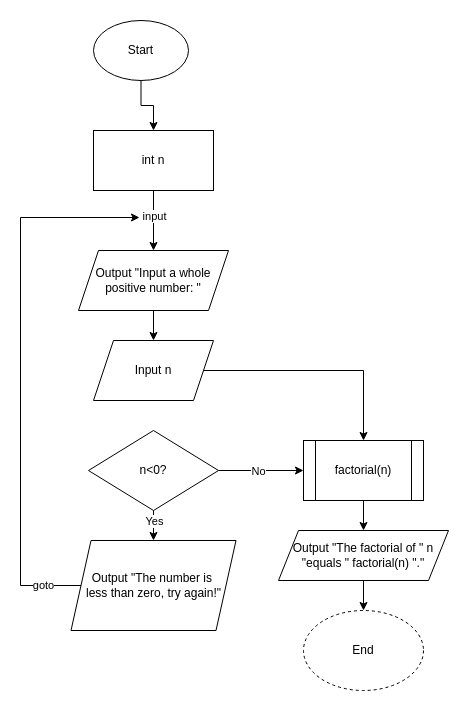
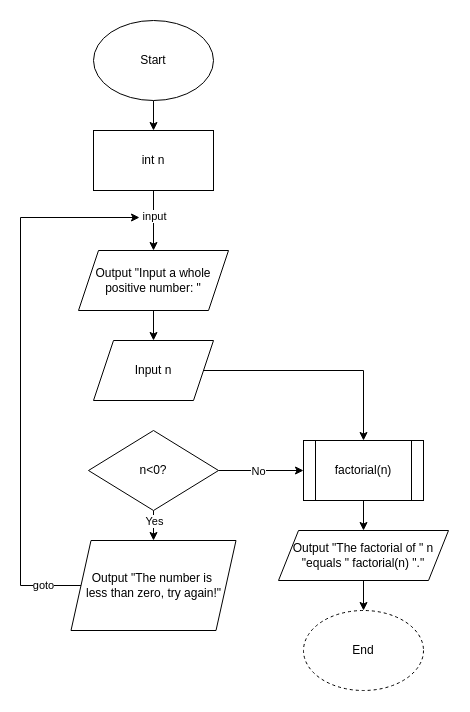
  <mxCell id="0" />
  <mxCell id="1" parent="0" />
  <mxCell id="2" value="" style="edgeStyle=orthogonalEdgeStyle;rounded=0;orthogonalLoop=1;jettySize=auto;html=1;" edge="1" parent="1" source="3" target="6"><mxGeometry relative="1" as="geometry" /></mxCell>
- <mxCell id="3" value="Start" style="ellipse;whiteSpace=wrap;html=1;" vertex="1" parent="1"><mxGeometry x="93" y="20" width="95" height="60" as="geometry" /></mxCell>
+ <mxCell id="3" value="Start" style="ellipse;whiteSpace=wrap;html=1;" vertex="1" parent="1"><mxGeometry x="93" y="20" width="120" height="80" as="geometry" /></mxCell>
  <mxCell id="4" value="" style="edgeStyle=orthogonalEdgeStyle;rounded=0;orthogonalLoop=1;jettySize=auto;html=1;" edge="1" parent="1" source="6" target="8"><mxGeometry relative="1" as="geometry" /></mxCell>
  <mxCell id="5" value="input" style="edgeLabel;html=1;align=center;verticalAlign=middle;resizable=0;points=[];" connectable="0" vertex="1" parent="4"><mxGeometry x="-0.157" relative="1" as="geometry"><mxPoint as="offset" /></mxGeometry></mxCell>
  <mxCell id="6" value="int n" style="rounded=0;whiteSpace=wrap;html=1;" vertex="1" parent="1"><mxGeometry x="93" y="130" width="120" height="60" as="geometry" /></mxCell>
  <mxCell id="7" value="" style="edgeStyle=orthogonalEdgeStyle;rounded=0;orthogonalLoop=1;jettySize=auto;html=1;" edge="1" parent="1" source="8" target="10"><mxGeometry relative="1" as="geometry" /></mxCell>
  <mxCell id="8" value="Output &quot;Input a whole positive number: &quot;" style="shape=parallelogram;perimeter=parallelogramPerimeter;whiteSpace=wrap;html=1;fixedSize=1;" vertex="1" parent="1"><mxGeometry x="78" y="250" width="150" height="60" as="geometry" /></mxCell>
  <mxCell id="9" value="" style="edgeStyle=orthogonalEdgeStyle;rounded=0;orthogonalLoop=1;jettySize=auto;html=1;" edge="1" parent="1" source="10" target="20"><mxGeometry relative="1" as="geometry" /></mxCell>
  <mxCell id="10" value="Input n" style="shape=parallelogram;perimeter=parallelogramPerimeter;whiteSpace=wrap;html=1;fixedSize=1;" vertex="1" parent="1"><mxGeometry x="93" y="340" width="120" height="60" as="geometry" /></mxCell>
  <mxCell id="11" style="edgeStyle=orthogonalEdgeStyle;rounded=0;orthogonalLoop=1;jettySize=auto;html=1;entryX=0.5;entryY=0;entryDx=0;entryDy=0;" edge="1" parent="1" source="15" target="18"><mxGeometry relative="1" as="geometry"><mxPoint x="153" y="570" as="targetPoint" /></mxGeometry></mxCell>
  <mxCell id="12" value="Yes" style="edgeLabel;html=1;align=center;verticalAlign=middle;resizable=0;points=[];" connectable="0" vertex="1" parent="11"><mxGeometry x="-0.697" y="-1" relative="1" as="geometry"><mxPoint x="1" y="2" as="offset" /></mxGeometry></mxCell>
  <mxCell id="13" style="edgeStyle=orthogonalEdgeStyle;rounded=0;orthogonalLoop=1;jettySize=auto;html=1;" edge="1" parent="1" source="15"><mxGeometry relative="1" as="geometry"><mxPoint x="303" y="470" as="targetPoint" /></mxGeometry></mxCell>
  <mxCell id="14" value="No" style="edgeLabel;html=1;align=center;verticalAlign=middle;resizable=0;points=[];" connectable="0" vertex="1" parent="13"><mxGeometry x="-0.082" relative="1" as="geometry"><mxPoint as="offset" /></mxGeometry></mxCell>
  <mxCell id="15" value="n&amp;lt;0?" style="rhombus;whiteSpace=wrap;html=1;" vertex="1" parent="1"><mxGeometry x="88" y="430" width="130" height="80" as="geometry" /></mxCell>
  <mxCell id="16" style="edgeStyle=orthogonalEdgeStyle;rounded=0;orthogonalLoop=1;jettySize=auto;html=1;exitX=0;exitY=0.5;exitDx=0;exitDy=0;" edge="1" parent="1" source="18"><mxGeometry relative="1" as="geometry"><mxPoint x="139" y="217" as="targetPoint" /><mxPoint x="76.5" y="582" as="sourcePoint" /><Array as="points"><mxPoint x="20" y="585" /><mxPoint x="20" y="217" /></Array></mxGeometry></mxCell>
  <mxCell id="17" value="goto" style="edgeLabel;html=1;align=center;verticalAlign=middle;resizable=0;points=[];" connectable="0" vertex="1" parent="16"><mxGeometry x="-0.863" y="-1" relative="1" as="geometry"><mxPoint as="offset" /></mxGeometry></mxCell>
  <mxCell id="18" value="&lt;div&gt;Output &quot;The number is&amp;nbsp;&lt;/div&gt;&lt;div&gt;less than zero, try again!&quot;&lt;/div&gt;" style="shape=parallelogram;perimeter=parallelogramPerimeter;whiteSpace=wrap;html=1;fixedSize=1;" vertex="1" parent="1"><mxGeometry x="70.5" y="540" width="165" height="90" as="geometry" /></mxCell>
  <mxCell id="19" style="edgeStyle=orthogonalEdgeStyle;rounded=0;orthogonalLoop=1;jettySize=auto;html=1;" edge="1" parent="1" source="20" target="22"><mxGeometry relative="1" as="geometry"><mxPoint x="363" y="550" as="targetPoint" /></mxGeometry></mxCell>
  <mxCell id="20" value="factorial(n)" style="shape=process;whiteSpace=wrap;html=1;backgroundOutline=1;" vertex="1" parent="1"><mxGeometry x="303" y="440" width="120" height="60" as="geometry" /></mxCell>
  <mxCell id="21" value="" style="edgeStyle=orthogonalEdgeStyle;rounded=0;orthogonalLoop=1;jettySize=auto;html=1;" edge="1" parent="1" source="22" target="23"><mxGeometry relative="1" as="geometry" /></mxCell>
  <mxCell id="22" value="&lt;div&gt;Output &quot;The factorial of &quot; n&lt;/div&gt;&lt;div&gt;&quot;equals &quot; factorial(n) &quot;.&quot;&lt;br&gt;&lt;/div&gt;" style="shape=parallelogram;perimeter=parallelogramPerimeter;whiteSpace=wrap;html=1;fixedSize=1;" vertex="1" parent="1"><mxGeometry x="278" y="530" width="170" height="50" as="geometry" /></mxCell>
  <mxCell id="23" value="End" style="ellipse;whiteSpace=wrap;html=1;dashed=1;" vertex="1" parent="1"><mxGeometry x="303" y="610" width="120" height="80" as="geometry" /></mxCell>
